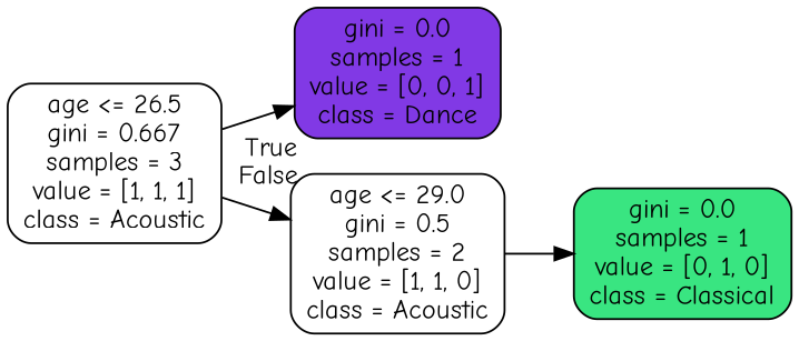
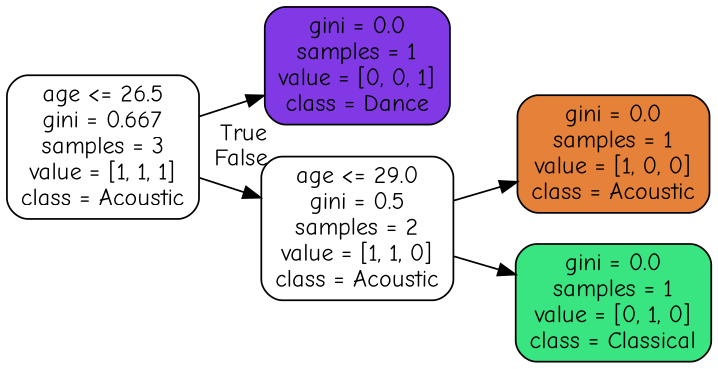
  digraph {
    rankdir=LR
    fontname="Comic Neue"
    node [color=black fillcolor="#ffffff" fontname="Comic Neue" shape=box style="filled, rounded"]
    edge [fontname="Comic Neue"]
    n1 [label="age <= 26.5\ngini = 0.667\nsamples = 3\nvalue = [1, 1, 1]\nclass = Acoustic"]
    n2 [fillcolor="#8139e5" label="gini = 0.0\nsamples = 1\nvalue = [0, 0, 1]\nclass = Dance"]
    n3 [label="age <= 29.0\ngini = 0.5\nsamples = 2\nvalue = [1, 1, 0]\nclass = Acoustic"]
+   n4 [fillcolor="#e58139" label="gini = 0.0\nsamples = 1\nvalue = [1, 0, 0]\nclass = Acoustic"]
    n5 [fillcolor="#39e581" label="gini = 0.0\nsamples = 1\nvalue = [0, 1, 0]\nclass = Classical"]
    n1 -> n2 [headlabel=True labelangle=45 labeldistance=2.5]
    n1 -> n3 [headlabel=False labelangle=-45 labeldistance=2.5]
+   n3 -> n4
    n3 -> n5
  }
